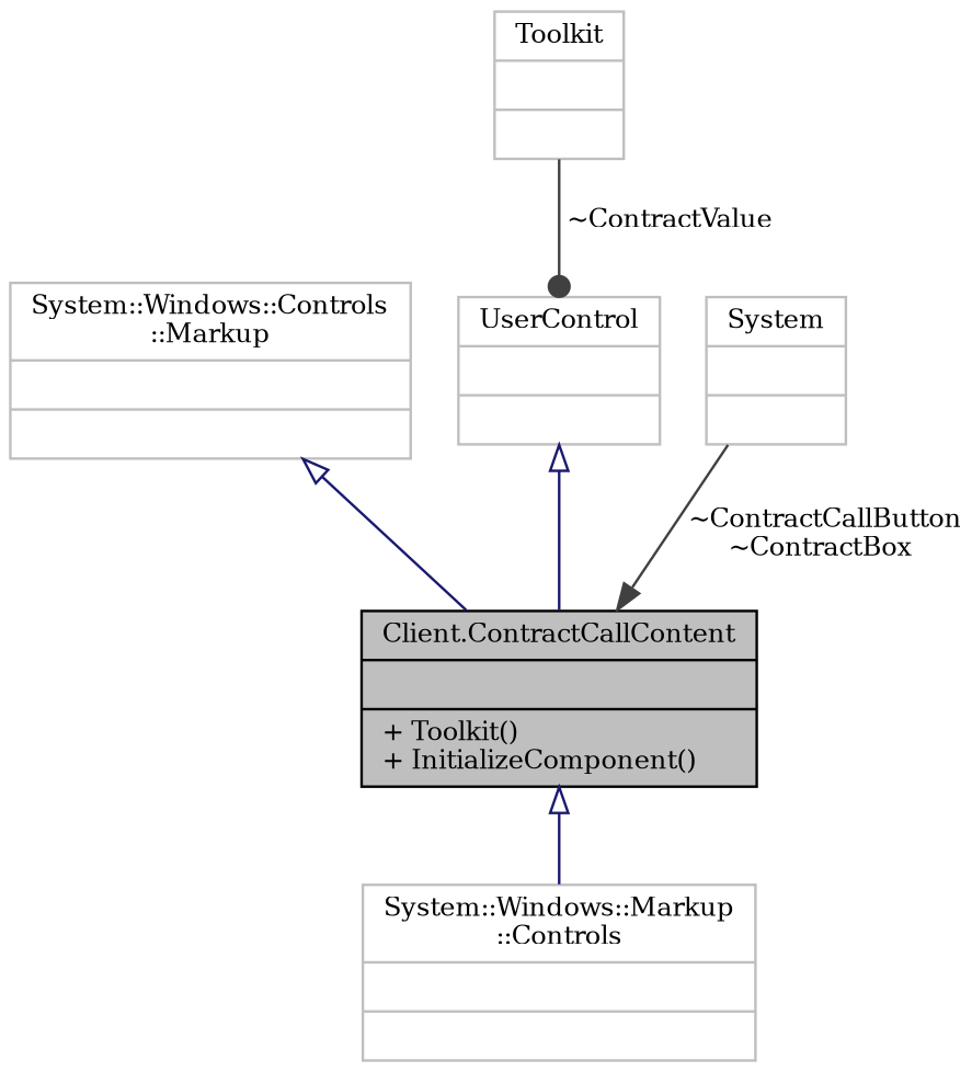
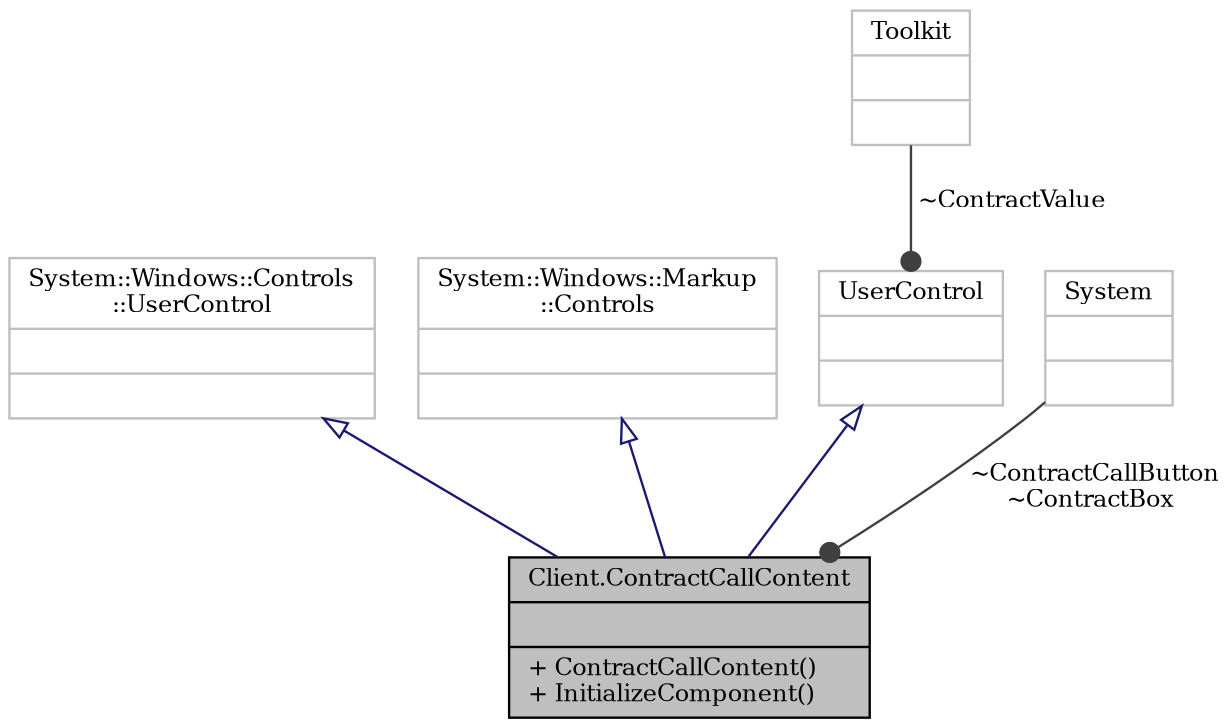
  digraph {
    fontname="DejaVu Serif"
    node [color=grey75 fillcolor=white fontname="DejaVu Serif" fontsize=10 shape=record style=filled]
    edge [arrowtail=onormal color=midnightblue dir=back fontname="DejaVu Serif" fontsize=10 labelfontname=Helvetica labelfontsize=10 style=solid]
-   n1 [color=black fillcolor=grey75 fontcolor=black height=0.2 label="{Client.ContractCallContent\n||+ Toolkit()\l+ InitializeComponent()\l}" width=0.4]
-   n2 [height=0.2 label="{System::Windows::Controls\l::Markup\n||}" width=0.4]
+   n1 [color=black fillcolor=grey75 fontcolor=black height=0.2 label="{Client.ContractCallContent\n||+ ContractCallContent()\l+ InitializeComponent()\l}" width=0.4]
+   n2 [height=0.2 label="{System::Windows::Controls\l::UserControl\n||}" width=0.4]
    n3 [height=0.2 label="{System::Windows::Markup\l::Controls\n||}" width=0.4]
    n4 [height=0.2 label="{UserControl\n||}" width=0.4]
    n5 [height=0.2 label="{Toolkit\n||}" width=0.4]
    n6 [height=0.2 label="{System\n||}" width=0.4]
    n2 -> n1
-   n1 -> n3
+   n3 -> n1
    n4 -> n1
    n5 -> n4 [arrowhead=dot color=grey25 label=" ~ContractValue" arrowtail="" dir=""]
-   n6 -> n1 [arrowhead=normal color=grey25 label=" ~ContractCallButton\n~ContractBox" arrowtail="" dir=""]
+   n6 -> n1 [arrowhead=dot color=grey25 label=" ~ContractCallButton\n~ContractBox" arrowtail="" dir=""]
  }
